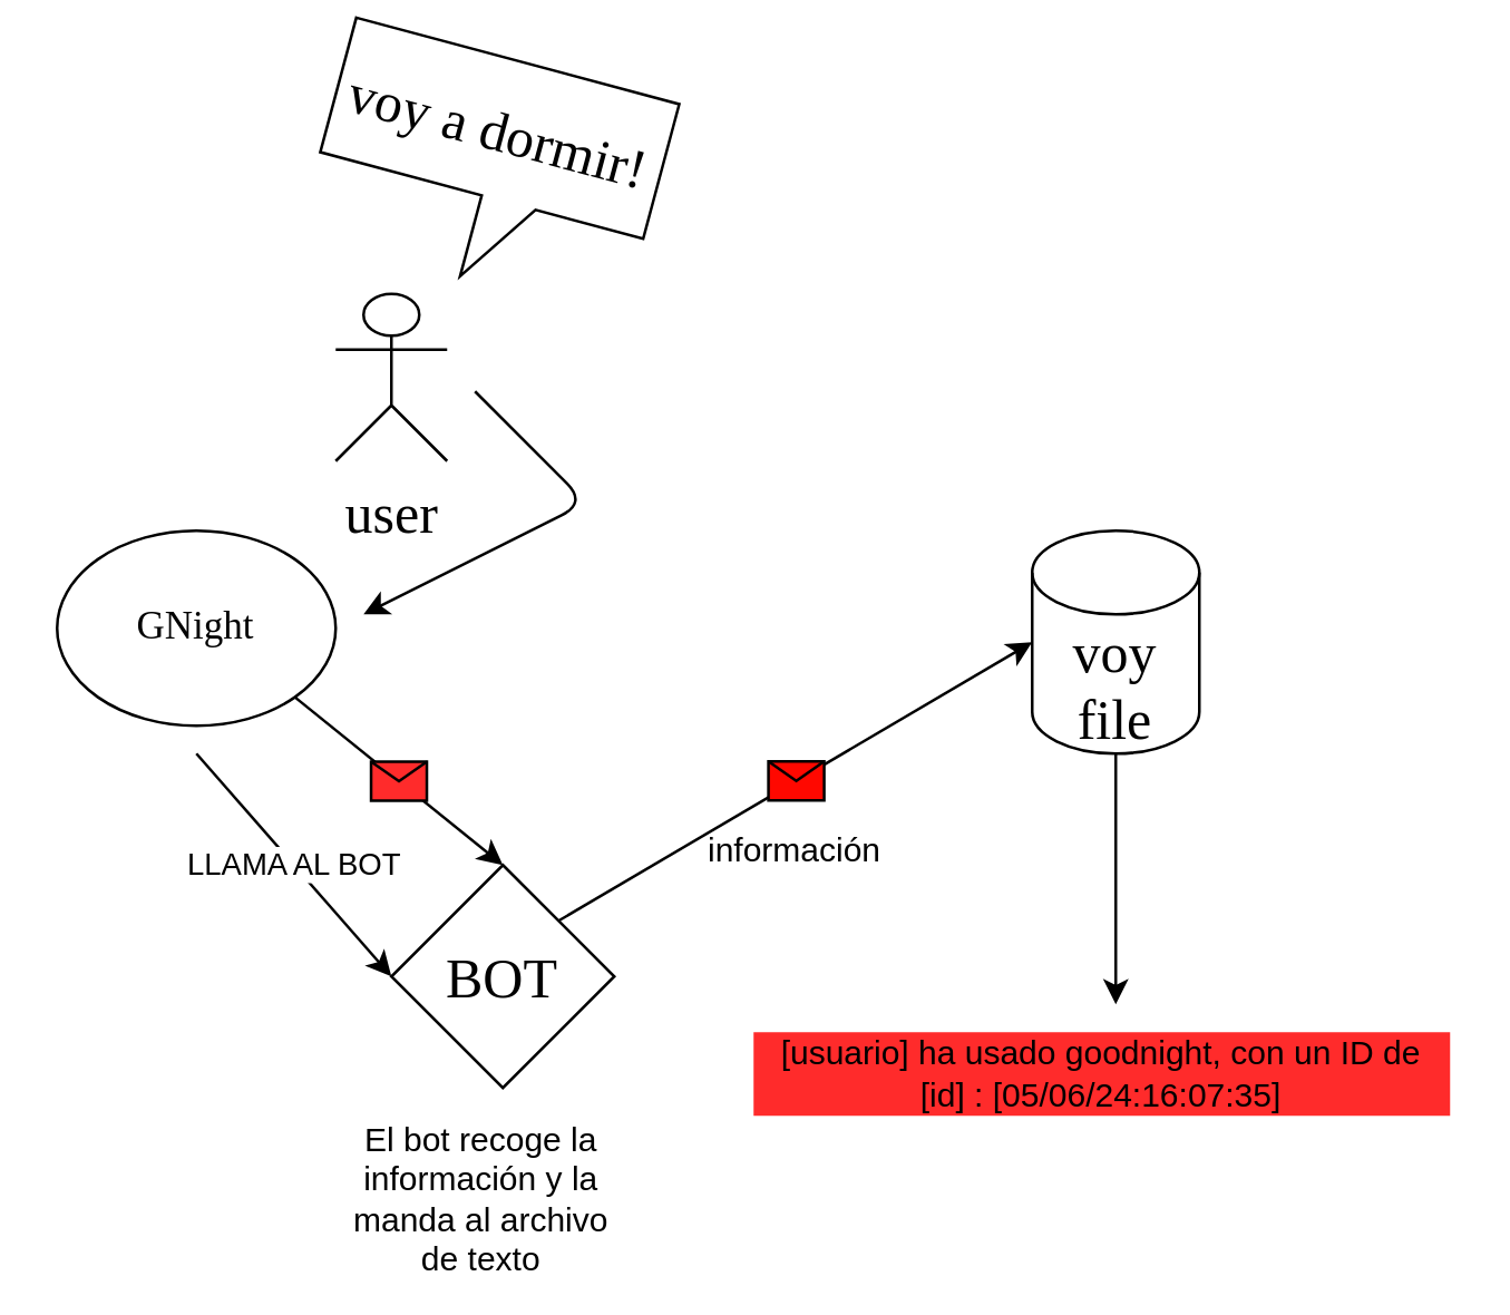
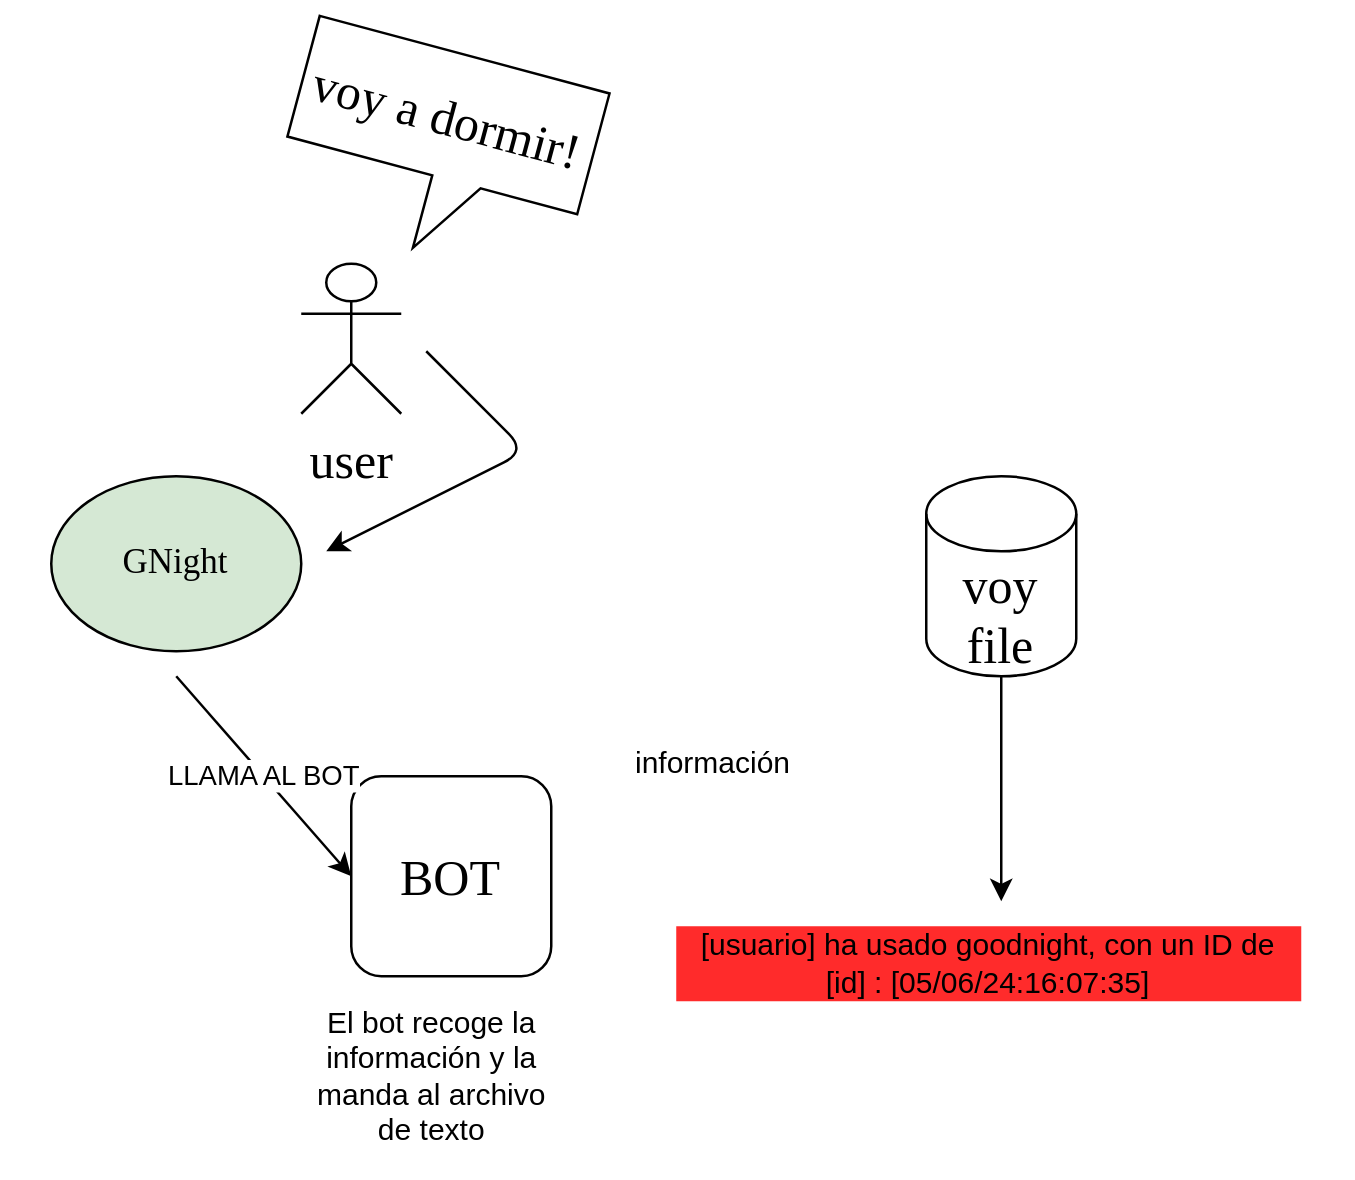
  <mxCell id="0" />
  <mxCell id="1" parent="0" />
- <mxCell id="2" value="&lt;font face=&quot;Verdana&quot;&gt;&lt;span style=&quot;font-size: 14px;&quot;&gt;GNight&lt;/span&gt;&lt;br&gt;&lt;/font&gt;" style="ellipse;whiteSpace=wrap;html=1;" parent="1" vertex="1"><mxGeometry x="20" y="190" width="100" height="70" as="geometry" /></mxCell>
+ <mxCell id="2" value="&lt;font face=&quot;Verdana&quot;&gt;&lt;span style=&quot;font-size: 14px;&quot;&gt;GNight&lt;/span&gt;&lt;br&gt;&lt;/font&gt;" style="ellipse;whiteSpace=wrap;html=1;fillColor=#d5e8d4;" parent="1" vertex="1"><mxGeometry x="20" y="190" width="100" height="70" as="geometry" /></mxCell>
  <mxCell id="3" style="edgeStyle=none;html=1;" parent="1" edge="1"><mxGeometry relative="1" as="geometry"><mxPoint x="130" y="220" as="targetPoint" /><mxPoint x="170" y="140" as="sourcePoint" /><Array as="points"><mxPoint x="210" y="180" /></Array></mxGeometry></mxCell>
  <mxCell id="4" value="user" style="shape=umlActor;verticalLabelPosition=bottom;verticalAlign=top;html=1;outlineConnect=0;fontFamily=Verdana;fontSize=20;" parent="1" vertex="1"><mxGeometry x="120" y="105" width="40" height="60" as="geometry" /></mxCell>
  <mxCell id="5" style="edgeStyle=none;html=1;exitX=0.5;exitY=1;exitDx=0;exitDy=0;exitPerimeter=0;fontFamily=Verdana;fontSize=14;" parent="1" source="6" edge="1"><mxGeometry relative="1" as="geometry"><mxPoint x="400" y="360" as="targetPoint" /></mxGeometry></mxCell>
  <mxCell id="6" value="" style="shape=cylinder3;whiteSpace=wrap;html=1;boundedLbl=1;backgroundOutline=1;size=15;fontFamily=Verdana;fontSize=20;" parent="1" vertex="1"><mxGeometry x="370" y="190" width="60" height="80" as="geometry" /></mxCell>
  <mxCell id="7" value="voy&lt;br&gt;file" style="text;html=1;strokeColor=none;fillColor=none;align=center;verticalAlign=middle;whiteSpace=wrap;rounded=0;fontFamily=Verdana;fontSize=20;" parent="1" vertex="1"><mxGeometry x="370" y="230" width="60" height="30" as="geometry" /></mxCell>
- <mxCell id="8" value="BOT" style="rhombus;whiteSpace=wrap;html=1;fontFamily=Verdana;fontSize=20;" parent="1" vertex="1"><mxGeometry x="140" y="310" width="80" height="80" as="geometry" /></mxCell>
+ <mxCell id="8" value="BOT" style="whiteSpace=wrap;html=1;fontFamily=Verdana;fontSize=20;rounded=1;" parent="1" vertex="1"><mxGeometry x="140" y="310" width="80" height="80" as="geometry" /></mxCell>
  <mxCell id="9" value="voy a dormir!" style="shape=callout;whiteSpace=wrap;html=1;perimeter=calloutPerimeter;fontFamily=Verdana;fontSize=20;rotation=15;" parent="1" vertex="1"><mxGeometry x="115" y="20" width="120" height="80" as="geometry" /></mxCell>
- <mxCell id="10" value="" style="endArrow=classic;html=1;fontFamily=Verdana;fontSize=14;exitX=1;exitY=0;exitDx=0;exitDy=0;entryX=0;entryY=0;entryDx=0;entryDy=0;" parent="1" source="8" target="7" edge="1"><mxGeometry relative="1" as="geometry"><mxPoint x="250" y="140" as="sourcePoint" /><mxPoint x="350" y="140" as="targetPoint" /></mxGeometry></mxCell>
- <mxCell id="11" value="" style="shape=message;html=1;outlineConnect=0;fontFamily=Verdana;fontSize=14;fillColor=#FF0800;fontColor=#ffffff;strokeColor=default;" parent="10" vertex="1"><mxGeometry width="20" height="14" relative="1" as="geometry"><mxPoint x="-10" y="-7" as="offset" /></mxGeometry></mxCell>
  <mxCell id="12" value="[usuario] ha usado goodnight, con un ID de [id] : [05/06/24:16:07:35]" style="text;html=1;strokeColor=none;fillColor=#FF2B2B;align=center;verticalAlign=middle;whiteSpace=wrap;rounded=0;" vertex="1" parent="1"><mxGeometry x="270" y="370" width="250" height="30" as="geometry" /></mxCell>
  <mxCell id="13" value="El bot recoge la información y la manda al archivo de texto" style="text;html=1;strokeColor=none;fillColor=none;align=center;verticalAlign=middle;whiteSpace=wrap;rounded=0;" vertex="1" parent="1"><mxGeometry x="120" y="410" width="105" height="40" as="geometry" /></mxCell>
  <mxCell id="14" value="información" style="text;html=1;strokeColor=none;fillColor=none;align=center;verticalAlign=middle;whiteSpace=wrap;rounded=0;" vertex="1" parent="1"><mxGeometry x="260" y="285" width="50" height="40" as="geometry" /></mxCell>
  <mxCell id="15" value="" style="endArrow=classic;html=1;entryX=0;entryY=0.5;entryDx=0;entryDy=0;" edge="1" parent="1" target="8"><mxGeometry relative="1" as="geometry"><mxPoint x="70" y="270" as="sourcePoint" /><mxPoint x="270" y="200" as="targetPoint" /></mxGeometry></mxCell>
  <mxCell id="16" value="LLAMA AL BOT" style="edgeLabel;resizable=0;html=1;align=center;verticalAlign=middle;fillColor=#FF2B2B;" connectable="0" vertex="1" parent="15"><mxGeometry relative="1" as="geometry" /></mxCell>
- <mxCell id="17" value="" style="endArrow=classic;html=1;exitX=1;exitY=1;exitDx=0;exitDy=0;entryX=0.5;entryY=0;entryDx=0;entryDy=0;" edge="1" parent="1" source="2" target="8"><mxGeometry relative="1" as="geometry"><mxPoint x="170" y="200" as="sourcePoint" /><mxPoint x="270" y="200" as="targetPoint" /></mxGeometry></mxCell>
- <mxCell id="18" value="" style="shape=message;html=1;outlineConnect=0;fillColor=#FF2B2B;" vertex="1" parent="17"><mxGeometry width="20" height="14" relative="1" as="geometry"><mxPoint x="-10" y="-7" as="offset" /></mxGeometry></mxCell>
